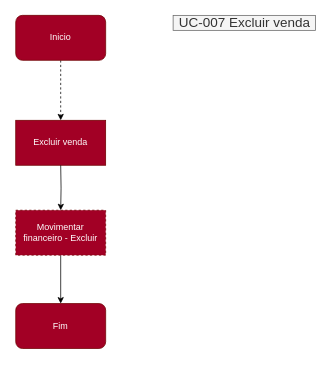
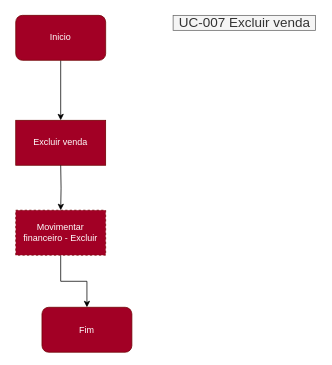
  <mxCell id="0" />
  <mxCell id="1" parent="0" />
- <mxCell id="2" style="edgeStyle=orthogonalEdgeStyle;rounded=0;orthogonalLoop=1;jettySize=auto;html=1;entryX=0.5;entryY=0;entryDx=0;entryDy=0;dashed=1;" parent="1" source="3" target="4" edge="1"><mxGeometry relative="1" as="geometry" /></mxCell>
+ <mxCell id="2" style="edgeStyle=orthogonalEdgeStyle;rounded=0;orthogonalLoop=1;jettySize=auto;html=1;entryX=0.5;entryY=0;entryDx=0;entryDy=0;" parent="1" source="3" target="4" edge="1"><mxGeometry relative="1" as="geometry" /></mxCell>
  <mxCell id="3" value="Inicio" style="rounded=1;whiteSpace=wrap;html=1;fillColor=#a20025;fontColor=#ffffff;strokeColor=#6F0000;" parent="1" vertex="1"><mxGeometry x="20" y="20" width="120" height="60" as="geometry" /></mxCell>
  <mxCell id="4" value="Excluir venda" style="rounded=0;whiteSpace=wrap;html=1;fillColor=#a20025;fontColor=#ffffff;strokeColor=#6F0000;" parent="1" vertex="1"><mxGeometry x="20" y="160" width="120" height="60" as="geometry" /></mxCell>
  <mxCell id="5" style="edgeStyle=orthogonalEdgeStyle;rounded=0;orthogonalLoop=1;jettySize=auto;html=1;entryX=0.5;entryY=0;entryDx=0;entryDy=0;" parent="1" target="7" edge="1"><mxGeometry relative="1" as="geometry"><mxPoint x="80" y="220" as="sourcePoint" /></mxGeometry></mxCell>
  <mxCell id="6" style="edgeStyle=orthogonalEdgeStyle;rounded=0;orthogonalLoop=1;jettySize=auto;html=1;entryX=0.5;entryY=0;entryDx=0;entryDy=0;" parent="1" source="7" target="9" edge="1"><mxGeometry relative="1" as="geometry" /></mxCell>
  <mxCell id="7" value="Movimentar financeiro - Excluir" style="rounded=0;whiteSpace=wrap;html=1;fillColor=#a20025;fontColor=#ffffff;strokeColor=#6F0000;dashed=1;" parent="1" vertex="1"><mxGeometry x="20" y="280" width="120" height="60" as="geometry" /></mxCell>
  <mxCell id="8" value="&lt;font style=&quot;font-size: 18px&quot;&gt;UC-007 Excluir venda&lt;/font&gt;" style="text;html=1;align=center;verticalAlign=middle;resizable=0;points=[];autosize=1;strokeColor=#666666;fillColor=#f5f5f5;fontColor=#333333;" parent="1" vertex="1"><mxGeometry x="230" y="20" width="190" height="20" as="geometry" /></mxCell>
- <mxCell id="9" value="Fim" style="rounded=1;whiteSpace=wrap;html=1;fillColor=#a20025;fontColor=#ffffff;strokeColor=#6F0000;" parent="1" vertex="1"><mxGeometry x="20" y="404.5" width="120" height="60" as="geometry" /></mxCell>
+ <mxCell id="9" value="Fim" style="rounded=1;whiteSpace=wrap;html=1;fillColor=#a20025;fontColor=#ffffff;strokeColor=#6F0000;" parent="1" vertex="1"><mxGeometry x="55" y="409.5" width="120" height="60" as="geometry" /></mxCell>
